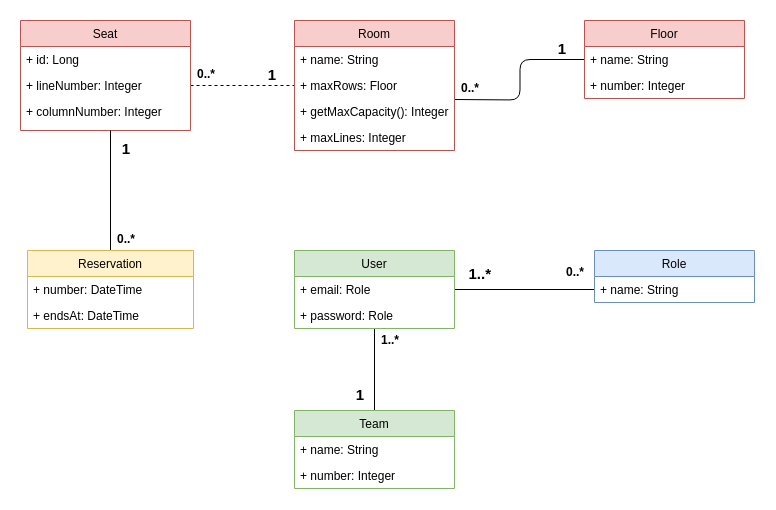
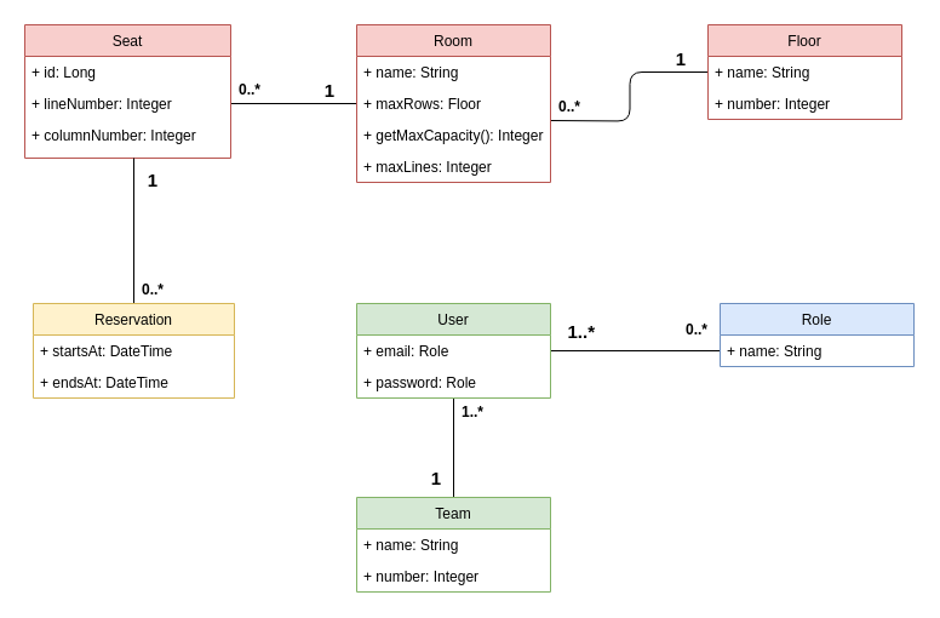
  <mxCell id="0" />
  <mxCell id="1" parent="0" />
- <mxCell id="2" value="" style="endArrow=none;html=1;edgeStyle=orthogonalEdgeStyle;shadow=0;exitX=1;exitY=0.5;exitDx=0;exitDy=0;entryX=0;entryY=0.5;entryDx=0;entryDy=0;dashed=1;" edge="1" parent="1" source="13" target="20"><mxGeometry relative="1" as="geometry"><mxPoint x="214" y="120" as="sourcePoint" /><mxPoint x="274" y="90" as="targetPoint" /></mxGeometry></mxCell>
+ <mxCell id="2" value="" style="endArrow=none;html=1;edgeStyle=orthogonalEdgeStyle;shadow=0;exitX=1;exitY=0.5;exitDx=0;exitDy=0;entryX=0;entryY=0.5;entryDx=0;entryDy=0;" edge="1" parent="1" source="13" target="20"><mxGeometry relative="1" as="geometry"><mxPoint x="214" y="120" as="sourcePoint" /><mxPoint x="274" y="90" as="targetPoint" /></mxGeometry></mxCell>
  <mxCell id="3" value="0..*" style="edgeLabel;resizable=0;html=1;align=left;verticalAlign=bottom;fontStyle=1;fontSize=12;" connectable="0" vertex="1" parent="2"><mxGeometry x="-1" relative="1" as="geometry"><mxPoint x="5" y="-3" as="offset" /></mxGeometry></mxCell>
  <mxCell id="4" value="1" style="edgeLabel;resizable=0;html=1;align=right;verticalAlign=bottom;fontStyle=1;fontSize=15;" connectable="0" vertex="1" parent="2"><mxGeometry x="1" relative="1" as="geometry"><mxPoint x="-18" as="offset" /></mxGeometry></mxCell>
  <mxCell id="5" value="" style="endArrow=none;html=1;edgeStyle=orthogonalEdgeStyle;shadow=0;exitX=1;exitY=0.5;exitDx=0;exitDy=0;entryX=0;entryY=0.5;entryDx=0;entryDy=0;" edge="1" parent="1" target="37"><mxGeometry relative="1" as="geometry"><mxPoint x="454" y="99" as="sourcePoint" /><mxPoint x="544" y="120" as="targetPoint" /></mxGeometry></mxCell>
  <mxCell id="6" value="0..*" style="edgeLabel;resizable=0;html=1;align=left;verticalAlign=bottom;fontStyle=1;fontSize=12;" connectable="0" vertex="1" parent="5"><mxGeometry x="-1" relative="1" as="geometry"><mxPoint x="5" y="-3" as="offset" /></mxGeometry></mxCell>
  <mxCell id="7" value="1" style="edgeLabel;resizable=0;html=1;align=right;verticalAlign=bottom;fontStyle=1;fontSize=15;" connectable="0" vertex="1" parent="5"><mxGeometry x="1" relative="1" as="geometry"><mxPoint x="-18" as="offset" /></mxGeometry></mxCell>
  <mxCell id="8" value="" style="endArrow=none;html=1;edgeStyle=orthogonalEdgeStyle;shadow=0;entryX=1;entryY=0.5;entryDx=0;entryDy=0;exitX=0;exitY=0.5;exitDx=0;exitDy=0;" edge="1" parent="1" source="36" target="29"><mxGeometry relative="1" as="geometry"><mxPoint x="264" y="436" as="sourcePoint" /><mxPoint x="261" y="548" as="targetPoint" /></mxGeometry></mxCell>
  <mxCell id="9" value="0..*" style="edgeLabel;resizable=0;html=1;align=left;verticalAlign=bottom;fontStyle=1;fontSize=12;" connectable="0" vertex="1" parent="8"><mxGeometry x="-1" relative="1" as="geometry"><mxPoint x="-30" y="-9" as="offset" /></mxGeometry></mxCell>
  <mxCell id="10" value="1..*" style="edgeLabel;resizable=0;html=1;align=right;verticalAlign=bottom;fontStyle=1;fontSize=15;" connectable="0" vertex="1" parent="8"><mxGeometry x="1" relative="1" as="geometry"><mxPoint x="36.67" y="-5" as="offset" /></mxGeometry></mxCell>
  <mxCell id="11" value="Seat" style="swimlane;fontStyle=0;childLayout=stackLayout;horizontal=1;startSize=26;fillColor=#f8cecc;horizontalStack=0;resizeParent=1;resizeParentMax=0;resizeLast=0;collapsible=1;marginBottom=0;strokeColor=#b85450;" vertex="1" parent="1"><mxGeometry x="20" y="20" width="170" height="110" as="geometry" /></mxCell>
  <mxCell id="12" value="+ id: Long" style="text;strokeColor=none;fillColor=none;align=left;verticalAlign=top;spacingLeft=4;spacingRight=4;overflow=hidden;rotatable=0;points=[[0,0.5],[1,0.5]];portConstraint=eastwest;" vertex="1" parent="11"><mxGeometry y="26" width="170" height="26" as="geometry" /></mxCell>
  <mxCell id="13" value="+ lineNumber: Integer" style="text;strokeColor=none;fillColor=none;align=left;verticalAlign=top;spacingLeft=4;spacingRight=4;overflow=hidden;rotatable=0;points=[[0,0.5],[1,0.5]];portConstraint=eastwest;" vertex="1" parent="11"><mxGeometry y="52" width="170" height="26" as="geometry" /></mxCell>
  <mxCell id="14" value="+ columnNumber: Integer&#10;" style="text;strokeColor=none;fillColor=none;align=left;verticalAlign=top;spacingLeft=4;spacingRight=4;overflow=hidden;rotatable=0;points=[[0,0.5],[1,0.5]];portConstraint=eastwest;" vertex="1" parent="11"><mxGeometry y="78" width="170" height="32" as="geometry" /></mxCell>
  <mxCell id="15" value="" style="endArrow=none;html=1;edgeStyle=orthogonalEdgeStyle;shadow=0;exitX=0.5;exitY=0;exitDx=0;exitDy=0;" edge="1" parent="11" source="32"><mxGeometry relative="1" as="geometry"><mxPoint x="100" y="210" as="sourcePoint" /><mxPoint x="90" y="110" as="targetPoint" /></mxGeometry></mxCell>
  <mxCell id="16" value="0..*" style="edgeLabel;resizable=0;html=1;align=left;verticalAlign=bottom;fontStyle=1;fontSize=12;" connectable="0" vertex="1" parent="15"><mxGeometry x="-1" relative="1" as="geometry"><mxPoint x="5" y="-3" as="offset" /></mxGeometry></mxCell>
  <mxCell id="17" value="1" style="edgeLabel;resizable=0;html=1;align=right;verticalAlign=bottom;fontStyle=1;fontSize=15;" connectable="0" vertex="1" parent="15"><mxGeometry x="1" relative="1" as="geometry"><mxPoint x="20" y="29.67" as="offset" /></mxGeometry></mxCell>
  <mxCell id="18" value="Room" style="swimlane;fontStyle=0;childLayout=stackLayout;horizontal=1;startSize=26;fillColor=#f8cecc;horizontalStack=0;resizeParent=1;resizeParentMax=0;resizeLast=0;collapsible=1;marginBottom=0;strokeColor=#b85450;" vertex="1" parent="1"><mxGeometry x="294" y="20" width="160" height="130" as="geometry" /></mxCell>
  <mxCell id="19" value="+ name: String" style="text;strokeColor=none;fillColor=none;align=left;verticalAlign=top;spacingLeft=4;spacingRight=4;overflow=hidden;rotatable=0;points=[[0,0.5],[1,0.5]];portConstraint=eastwest;" vertex="1" parent="18"><mxGeometry y="26" width="160" height="26" as="geometry" /></mxCell>
  <mxCell id="20" value="+ maxRows: Floor" style="text;strokeColor=none;fillColor=none;align=left;verticalAlign=top;spacingLeft=4;spacingRight=4;overflow=hidden;rotatable=0;points=[[0,0.5],[1,0.5]];portConstraint=eastwest;" vertex="1" parent="18"><mxGeometry y="52" width="160" height="26" as="geometry" /></mxCell>
  <mxCell id="21" value="+ getMaxCapacity(): Integer" style="text;strokeColor=none;fillColor=none;align=left;verticalAlign=top;spacingLeft=4;spacingRight=4;overflow=hidden;rotatable=0;points=[[0,0.5],[1,0.5]];portConstraint=eastwest;" vertex="1" parent="18"><mxGeometry y="78" width="160" height="26" as="geometry" /></mxCell>
  <mxCell id="22" value="+ maxLines: Integer" style="text;strokeColor=none;fillColor=none;align=left;verticalAlign=top;spacingLeft=4;spacingRight=4;overflow=hidden;rotatable=0;points=[[0,0.5],[1,0.5]];portConstraint=eastwest;" vertex="1" parent="18"><mxGeometry y="104" width="160" height="26" as="geometry" /></mxCell>
  <mxCell id="23" value="" style="endArrow=none;html=1;edgeStyle=orthogonalEdgeStyle;shadow=0;entryX=0.5;entryY=0;entryDx=0;entryDy=0;exitX=0.5;exitY=1;exitDx=0;exitDy=0;" edge="1" parent="1" source="29" target="26"><mxGeometry relative="1" as="geometry"><mxPoint x="94" y="550" as="sourcePoint" /><mxPoint x="254" y="695" as="targetPoint" /></mxGeometry></mxCell>
  <mxCell id="24" value="1..*" style="edgeLabel;resizable=0;html=1;align=left;verticalAlign=bottom;fontStyle=1;fontSize=12;" connectable="0" vertex="1" parent="23"><mxGeometry x="-1" relative="1" as="geometry"><mxPoint x="5" y="20" as="offset" /></mxGeometry></mxCell>
  <mxCell id="25" value="1" style="edgeLabel;resizable=0;html=1;align=right;verticalAlign=bottom;fontStyle=1;fontSize=15;" connectable="0" vertex="1" parent="23"><mxGeometry x="1" relative="1" as="geometry"><mxPoint x="-9.67" y="-5" as="offset" /></mxGeometry></mxCell>
  <mxCell id="26" value="Team" style="swimlane;fontStyle=0;childLayout=stackLayout;horizontal=1;startSize=26;fillColor=#d5e8d4;horizontalStack=0;resizeParent=1;resizeParentMax=0;resizeLast=0;collapsible=1;marginBottom=0;strokeColor=#82b366;" vertex="1" parent="1"><mxGeometry x="294" y="410" width="160" height="78" as="geometry" /></mxCell>
  <mxCell id="27" value="+ name: String" style="text;strokeColor=none;fillColor=none;align=left;verticalAlign=top;spacingLeft=4;spacingRight=4;overflow=hidden;rotatable=0;points=[[0,0.5],[1,0.5]];portConstraint=eastwest;" vertex="1" parent="26"><mxGeometry y="26" width="160" height="26" as="geometry" /></mxCell>
  <mxCell id="28" value="+ number: Integer" style="text;strokeColor=none;fillColor=none;align=left;verticalAlign=top;spacingLeft=4;spacingRight=4;overflow=hidden;rotatable=0;points=[[0,0.5],[1,0.5]];portConstraint=eastwest;" vertex="1" parent="26"><mxGeometry y="52" width="160" height="26" as="geometry" /></mxCell>
  <mxCell id="29" value="User" style="swimlane;fontStyle=0;childLayout=stackLayout;horizontal=1;startSize=26;fillColor=#d5e8d4;horizontalStack=0;resizeParent=1;resizeParentMax=0;resizeLast=0;collapsible=1;marginBottom=0;strokeColor=#82b366;" vertex="1" parent="1"><mxGeometry x="294" y="250" width="160" height="78" as="geometry" /></mxCell>
  <mxCell id="30" value="+ email: Role" style="text;strokeColor=none;fillColor=none;align=left;verticalAlign=top;spacingLeft=4;spacingRight=4;overflow=hidden;rotatable=0;points=[[0,0.5],[1,0.5]];portConstraint=eastwest;" vertex="1" parent="29"><mxGeometry y="26" width="160" height="26" as="geometry" /></mxCell>
  <mxCell id="31" value="+ password: Role" style="text;strokeColor=none;fillColor=none;align=left;verticalAlign=top;spacingLeft=4;spacingRight=4;overflow=hidden;rotatable=0;points=[[0,0.5],[1,0.5]];portConstraint=eastwest;" vertex="1" parent="29"><mxGeometry y="52" width="160" height="26" as="geometry" /></mxCell>
  <mxCell id="32" value="Reservation" style="swimlane;fontStyle=0;childLayout=stackLayout;horizontal=1;startSize=26;fillColor=#fff2cc;horizontalStack=0;resizeParent=1;resizeParentMax=0;resizeLast=0;collapsible=1;marginBottom=0;strokeColor=#d6b656;" vertex="1" parent="1"><mxGeometry x="27" y="250" width="166" height="78" as="geometry" /></mxCell>
- <mxCell id="33" value="+ number: DateTime" style="text;strokeColor=none;fillColor=none;align=left;verticalAlign=top;spacingLeft=4;spacingRight=4;overflow=hidden;rotatable=0;points=[[0,0.5],[1,0.5]];portConstraint=eastwest;" vertex="1" parent="32"><mxGeometry y="26" width="166" height="26" as="geometry" /></mxCell>
+ <mxCell id="33" value="+ startsAt: DateTime" style="text;strokeColor=none;fillColor=none;align=left;verticalAlign=top;spacingLeft=4;spacingRight=4;overflow=hidden;rotatable=0;points=[[0,0.5],[1,0.5]];portConstraint=eastwest;" vertex="1" parent="32"><mxGeometry y="26" width="166" height="26" as="geometry" /></mxCell>
  <mxCell id="34" value="+ endsAt: DateTime" style="text;strokeColor=none;fillColor=none;align=left;verticalAlign=top;spacingLeft=4;spacingRight=4;overflow=hidden;rotatable=0;points=[[0,0.5],[1,0.5]];portConstraint=eastwest;" vertex="1" parent="32"><mxGeometry y="52" width="166" height="26" as="geometry" /></mxCell>
  <mxCell id="35" value="Role" style="swimlane;fontStyle=0;childLayout=stackLayout;horizontal=1;startSize=26;fillColor=#dae8fc;horizontalStack=0;resizeParent=1;resizeParentMax=0;resizeLast=0;collapsible=1;marginBottom=0;strokeColor=#6c8ebf;" vertex="1" parent="1"><mxGeometry x="594" y="250" width="160" height="52" as="geometry" /></mxCell>
  <mxCell id="36" value="+ name: String" style="text;strokeColor=none;fillColor=none;align=left;verticalAlign=top;spacingLeft=4;spacingRight=4;overflow=hidden;rotatable=0;points=[[0,0.5],[1,0.5]];portConstraint=eastwest;" vertex="1" parent="35"><mxGeometry y="26" width="160" height="26" as="geometry" /></mxCell>
  <mxCell id="37" value="Floor" style="swimlane;fontStyle=0;childLayout=stackLayout;horizontal=1;startSize=26;fillColor=#f8cecc;horizontalStack=0;resizeParent=1;resizeParentMax=0;resizeLast=0;collapsible=1;marginBottom=0;strokeColor=#b85450;" vertex="1" parent="1"><mxGeometry x="584" y="20" width="160" height="78" as="geometry" /></mxCell>
  <mxCell id="38" value="+ name: String" style="text;strokeColor=none;fillColor=none;align=left;verticalAlign=top;spacingLeft=4;spacingRight=4;overflow=hidden;rotatable=0;points=[[0,0.5],[1,0.5]];portConstraint=eastwest;" vertex="1" parent="37"><mxGeometry y="26" width="160" height="26" as="geometry" /></mxCell>
  <mxCell id="39" value="+ number: Integer" style="text;strokeColor=none;fillColor=none;align=left;verticalAlign=top;spacingLeft=4;spacingRight=4;overflow=hidden;rotatable=0;points=[[0,0.5],[1,0.5]];portConstraint=eastwest;" vertex="1" parent="37"><mxGeometry y="52" width="160" height="26" as="geometry" /></mxCell>
